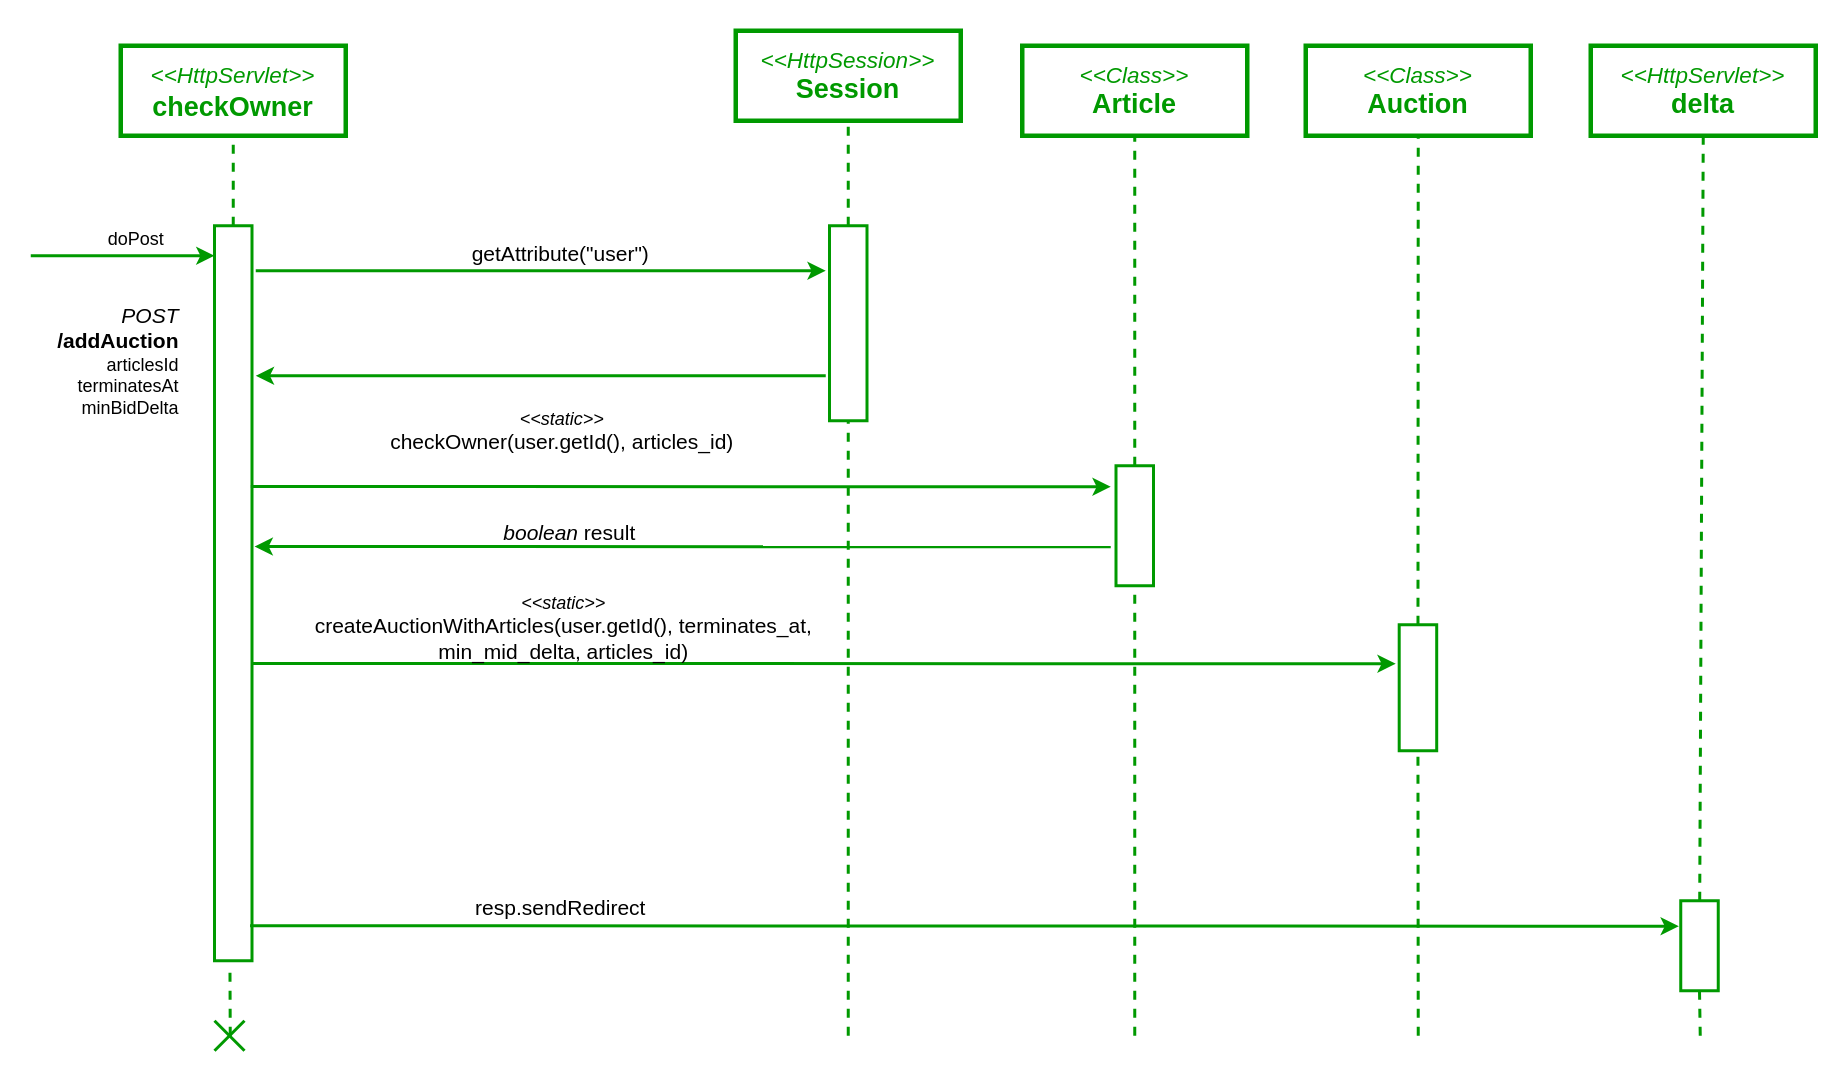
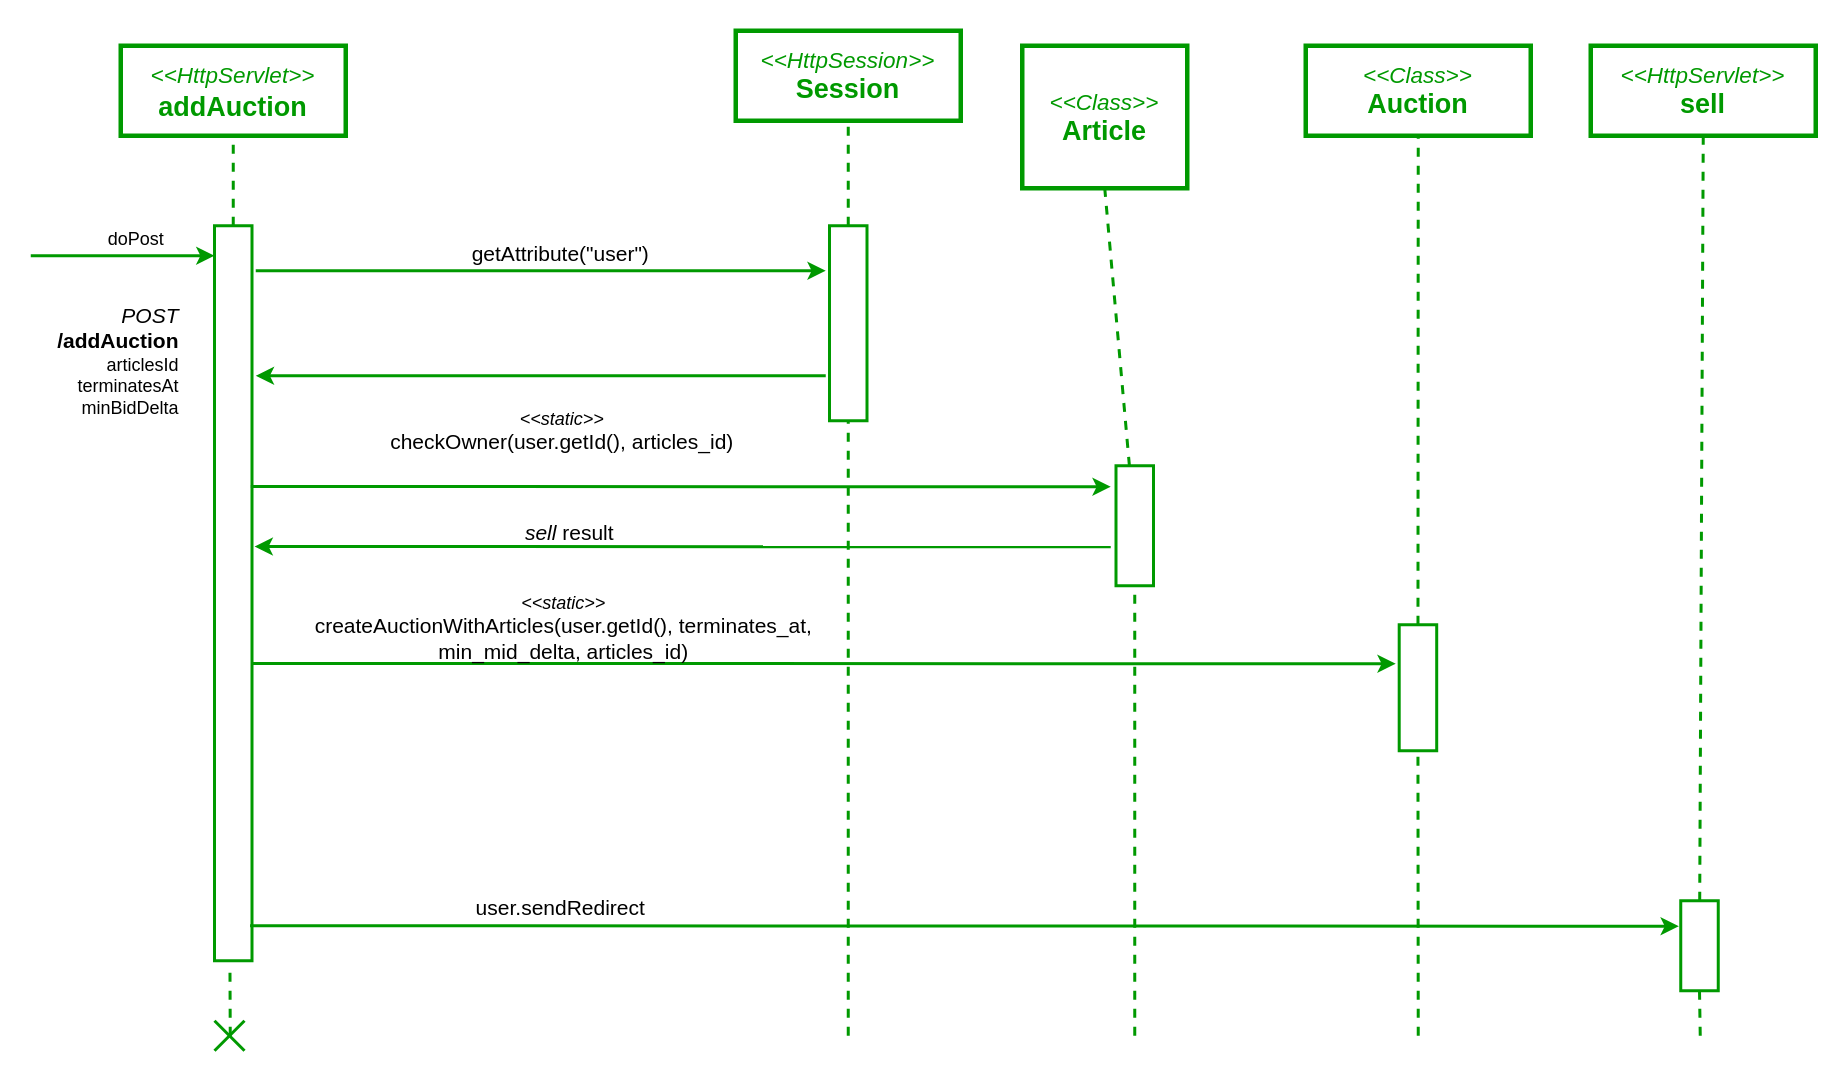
  <mxCell id="0" />
  <mxCell id="1" parent="0" />
- <mxCell id="2" value="&lt;i style=&quot;border-color: var(--border-color); color: rgb(0, 153, 0);&quot;&gt;&lt;font style=&quot;border-color: var(--border-color); font-size: 15px;&quot;&gt;&amp;lt;&amp;lt;HttpServlet&amp;gt;&amp;gt;&lt;/font&gt;&lt;/i&gt;&lt;font color=&quot;#009900&quot; style=&quot;&quot;&gt;&lt;b style=&quot;font-size: 18px;&quot;&gt;&lt;br&gt;checkOwner&lt;/b&gt;&lt;/font&gt;" style="rounded=0;whiteSpace=wrap;html=1;strokeWidth=3;fillColor=default;strokeColor=#009900;" parent="1" vertex="1"><mxGeometry x="80" y="30" width="150" height="60" as="geometry" /></mxCell>
+ <mxCell id="2" value="&lt;i style=&quot;border-color: var(--border-color); color: rgb(0, 153, 0);&quot;&gt;&lt;font style=&quot;border-color: var(--border-color); font-size: 15px;&quot;&gt;&amp;lt;&amp;lt;HttpServlet&amp;gt;&amp;gt;&lt;/font&gt;&lt;/i&gt;&lt;font color=&quot;#009900&quot; style=&quot;&quot;&gt;&lt;b style=&quot;font-size: 18px;&quot;&gt;&lt;br&gt;addAuction&lt;/b&gt;&lt;/font&gt;" style="rounded=0;whiteSpace=wrap;html=1;strokeWidth=3;fillColor=default;strokeColor=#009900;" parent="1" vertex="1"><mxGeometry x="80" y="30" width="150" height="60" as="geometry" /></mxCell>
  <mxCell id="3" value="&lt;font color=&quot;#009900&quot; style=&quot;&quot;&gt;&lt;i style=&quot;&quot;&gt;&lt;font style=&quot;font-size: 15px;&quot;&gt;&amp;lt;&amp;lt;Class&amp;gt;&amp;gt;&lt;/font&gt;&lt;/i&gt;&lt;br&gt;&lt;span style=&quot;font-size: 18px;&quot;&gt;&lt;b&gt;Auction&lt;/b&gt;&lt;/span&gt;&lt;br&gt;&lt;/font&gt;" style="rounded=0;whiteSpace=wrap;html=1;strokeWidth=3;fillColor=default;strokeColor=#009900;" parent="1" vertex="1"><mxGeometry x="870" y="30" width="150" height="60" as="geometry" /></mxCell>
  <mxCell id="4" value="" style="endArrow=none;html=1;rounded=0;entryX=0.5;entryY=1;entryDx=0;entryDy=0;strokeWidth=2;fillColor=#d5e8d4;strokeColor=#009900;dashed=1;" parent="1" source="7" target="2" edge="1"><mxGeometry width="50" height="50" relative="1" as="geometry"><mxPoint x="155" y="480" as="sourcePoint" /><mxPoint x="400" y="250" as="targetPoint" /></mxGeometry></mxCell>
  <mxCell id="5" value="" style="endArrow=none;html=1;rounded=0;entryX=0.5;entryY=1;entryDx=0;entryDy=0;strokeWidth=2;fillColor=#d5e8d4;strokeColor=#009900;dashed=1;" parent="1" source="10" target="3" edge="1"><mxGeometry width="50" height="50" relative="1" as="geometry"><mxPoint x="945" y="480" as="sourcePoint" /><mxPoint x="665" y="160" as="targetPoint" /></mxGeometry></mxCell>
  <mxCell id="6" value="" style="endArrow=none;html=1;rounded=0;entryX=0.412;entryY=1.004;entryDx=0;entryDy=0;strokeWidth=2;fillColor=#d5e8d4;strokeColor=#009900;dashed=1;entryPerimeter=0;" parent="1" target="7" edge="1"><mxGeometry width="50" height="50" relative="1" as="geometry"><mxPoint x="153" y="690" as="sourcePoint" /><mxPoint x="152.5" y="650" as="targetPoint" /></mxGeometry></mxCell>
  <mxCell id="7" value="" style="rounded=0;whiteSpace=wrap;html=1;fillColor=#FFFFFF;strokeWidth=2;strokeColor=#009900;" parent="1" vertex="1"><mxGeometry x="142.5" y="150" width="25" height="490" as="geometry" /></mxCell>
  <mxCell id="8" value="" style="endArrow=none;html=1;rounded=0;strokeWidth=2;strokeColor=#009900;startArrow=classic;startFill=1;entryX=1.008;entryY=0.241;entryDx=0;entryDy=0;entryPerimeter=0;" parent="1" edge="1"><mxGeometry width="50" height="50" relative="1" as="geometry"><mxPoint x="930" y="442" as="sourcePoint" /><mxPoint x="167.5" y="441.84" as="targetPoint" /></mxGeometry></mxCell>
  <mxCell id="9" value="" style="endArrow=none;html=1;rounded=0;entryX=0.5;entryY=1;entryDx=0;entryDy=0;strokeWidth=2;fillColor=#d5e8d4;strokeColor=#009900;dashed=1;" parent="1" target="10" edge="1"><mxGeometry width="50" height="50" relative="1" as="geometry"><mxPoint x="945" y="690" as="sourcePoint" /><mxPoint x="943.75" y="436" as="targetPoint" /></mxGeometry></mxCell>
  <mxCell id="10" value="" style="rounded=0;whiteSpace=wrap;html=1;fillColor=#FFFFFF;strokeWidth=2;strokeColor=#009900;" parent="1" vertex="1"><mxGeometry x="932.3" y="416" width="25" height="84" as="geometry" /></mxCell>
  <mxCell id="11" value="&lt;font style=&quot;&quot;&gt;&lt;i style=&quot;&quot;&gt;&lt;font style=&quot;font-size: 12px;&quot;&gt;&amp;lt;&amp;lt;static&amp;gt;&amp;gt;&lt;/font&gt;&lt;/i&gt;&lt;br&gt;&lt;span style=&quot;font-size: 14px;&quot;&gt;createAuctionWithArticles(user.getId(), terminates_at,&lt;/span&gt;&lt;br&gt;&lt;span style=&quot;font-size: 14px;&quot;&gt;min_mid_delta, articles_id)&lt;/span&gt;&lt;/font&gt;" style="text;html=1;align=center;verticalAlign=middle;resizable=0;points=[];autosize=1;strokeColor=none;fillColor=none;" parent="1" vertex="1"><mxGeometry x="199.8" y="388" width="350" height="60" as="geometry" /></mxCell>
- <mxCell id="12" value="&lt;font color=&quot;#009900&quot; style=&quot;&quot;&gt;&lt;i style=&quot;&quot;&gt;&lt;font style=&quot;font-size: 15px;&quot;&gt;&amp;lt;&amp;lt;HttpServlet&amp;gt;&amp;gt;&lt;/font&gt;&lt;/i&gt;&lt;br&gt;&lt;b style=&quot;font-size: 18px;&quot;&gt;delta&lt;/b&gt;&lt;/font&gt;" style="rounded=0;whiteSpace=wrap;html=1;strokeWidth=3;fillColor=default;strokeColor=#009900;" parent="1" vertex="1"><mxGeometry x="1060" y="30" width="150" height="60" as="geometry" /></mxCell>
+ <mxCell id="12" value="&lt;font color=&quot;#009900&quot; style=&quot;&quot;&gt;&lt;i style=&quot;&quot;&gt;&lt;font style=&quot;font-size: 15px;&quot;&gt;&amp;lt;&amp;lt;HttpServlet&amp;gt;&amp;gt;&lt;/font&gt;&lt;/i&gt;&lt;br&gt;&lt;b style=&quot;font-size: 18px;&quot;&gt;sell&lt;/b&gt;&lt;/font&gt;" style="rounded=0;whiteSpace=wrap;html=1;strokeWidth=3;fillColor=default;strokeColor=#009900;" parent="1" vertex="1"><mxGeometry x="1060" y="30" width="150" height="60" as="geometry" /></mxCell>
  <mxCell id="13" value="" style="endArrow=none;html=1;rounded=0;entryX=0.5;entryY=1;entryDx=0;entryDy=0;strokeWidth=2;fillColor=#d5e8d4;strokeColor=#009900;dashed=1;" parent="1" source="15" target="12" edge="1"><mxGeometry width="50" height="50" relative="1" as="geometry"><mxPoint x="1135" y="480" as="sourcePoint" /><mxPoint x="855" y="160" as="targetPoint" /></mxGeometry></mxCell>
  <mxCell id="14" value="" style="endArrow=none;html=1;rounded=0;entryX=0.5;entryY=1;entryDx=0;entryDy=0;strokeWidth=2;fillColor=#d5e8d4;strokeColor=#009900;dashed=1;" parent="1" target="15" edge="1"><mxGeometry width="50" height="50" relative="1" as="geometry"><mxPoint x="1133" y="690" as="sourcePoint" /><mxPoint x="1132.5" y="470" as="targetPoint" /></mxGeometry></mxCell>
  <mxCell id="15" value="" style="rounded=0;whiteSpace=wrap;html=1;fillColor=#FFFFFF;strokeWidth=2;strokeColor=#009900;" parent="1" vertex="1"><mxGeometry x="1120" y="600" width="25" height="60" as="geometry" /></mxCell>
  <mxCell id="16" value="" style="endArrow=none;html=1;rounded=0;strokeWidth=2;strokeColor=#009900;startArrow=classic;startFill=1;entryX=1.049;entryY=0.611;entryDx=0;entryDy=0;entryPerimeter=0;" parent="1" edge="1"><mxGeometry width="50" height="50" relative="1" as="geometry"><mxPoint x="1118.75" y="617" as="sourcePoint" /><mxPoint x="166.225" y="616.64" as="targetPoint" /></mxGeometry></mxCell>
- <mxCell id="17" value="&lt;font style=&quot;font-size: 14px;&quot;&gt;resp.sendRedirect&lt;/font&gt;" style="text;html=1;align=center;verticalAlign=middle;resizable=0;points=[];autosize=1;strokeColor=none;fillColor=none;" parent="1" vertex="1"><mxGeometry x="302.5" y="590" width="140" height="30" as="geometry" /></mxCell>
+ <mxCell id="17" value="&lt;font style=&quot;font-size: 14px;&quot;&gt;user.sendRedirect&lt;/font&gt;" style="text;html=1;align=center;verticalAlign=middle;resizable=0;points=[];autosize=1;strokeColor=none;fillColor=none;" parent="1" vertex="1"><mxGeometry x="302.5" y="590" width="140" height="30" as="geometry" /></mxCell>
  <mxCell id="18" value="" style="endArrow=none;html=1;rounded=0;exitX=0;exitY=0.25;exitDx=0;exitDy=0;strokeWidth=2;strokeColor=#009900;startArrow=classic;startFill=1;" parent="1" edge="1"><mxGeometry width="50" height="50" relative="1" as="geometry"><mxPoint x="142.5" y="170" as="sourcePoint" /><mxPoint x="20" y="170" as="targetPoint" /></mxGeometry></mxCell>
  <mxCell id="19" value="doPost" style="text;html=1;align=center;verticalAlign=middle;resizable=0;points=[];autosize=1;strokeColor=none;fillColor=none;" parent="1" vertex="1"><mxGeometry x="60" y="144" width="60" height="30" as="geometry" /></mxCell>
  <mxCell id="20" value="&lt;font style=&quot;font-size: 14px;&quot;&gt;&lt;i&gt;POST&lt;/i&gt;&lt;br&gt;&lt;b&gt;/addAuction&lt;/b&gt;&lt;/font&gt;&lt;br&gt;articlesId&lt;br&gt;terminatesAt&lt;br&gt;minBidDelta" style="text;html=1;align=right;verticalAlign=middle;resizable=0;points=[];autosize=1;strokeColor=none;fillColor=none;" parent="1" vertex="1"><mxGeometry x="20" y="195" width="100" height="90" as="geometry" /></mxCell>
  <mxCell id="21" value="&lt;font color=&quot;#009900&quot; style=&quot;&quot;&gt;&lt;span style=&quot;font-size: 15px;&quot;&gt;&lt;i&gt;&amp;lt;&amp;lt;HttpSession&amp;gt;&amp;gt;&lt;/i&gt;&lt;/span&gt;&lt;br&gt;&lt;span style=&quot;font-size: 18px;&quot;&gt;&lt;b&gt;Session&lt;/b&gt;&lt;/span&gt;&lt;br&gt;&lt;/font&gt;" style="rounded=0;whiteSpace=wrap;html=1;strokeWidth=3;fillColor=default;strokeColor=#009900;" parent="1" vertex="1"><mxGeometry x="490" y="20" width="150" height="60" as="geometry" /></mxCell>
  <mxCell id="22" value="" style="endArrow=none;html=1;rounded=0;entryX=0.5;entryY=1;entryDx=0;entryDy=0;strokeWidth=2;fillColor=#d5e8d4;strokeColor=#009900;dashed=1;" parent="1" source="24" target="21" edge="1"><mxGeometry width="50" height="50" relative="1" as="geometry"><mxPoint x="565" y="480" as="sourcePoint" /><mxPoint x="285" y="160" as="targetPoint" /></mxGeometry></mxCell>
  <mxCell id="23" value="" style="endArrow=none;html=1;rounded=0;entryX=0.5;entryY=1;entryDx=0;entryDy=0;strokeWidth=2;fillColor=#d5e8d4;strokeColor=#009900;dashed=1;" parent="1" target="24" edge="1"><mxGeometry width="50" height="50" relative="1" as="geometry"><mxPoint x="565" y="690" as="sourcePoint" /><mxPoint x="565" y="300" as="targetPoint" /></mxGeometry></mxCell>
  <mxCell id="24" value="" style="rounded=0;whiteSpace=wrap;html=1;fillColor=#FFFFFF;strokeWidth=2;strokeColor=#009900;" parent="1" vertex="1"><mxGeometry x="552.5" y="150" width="25" height="130" as="geometry" /></mxCell>
  <mxCell id="25" value="" style="endArrow=none;html=1;rounded=0;strokeWidth=2;strokeColor=#009900;startArrow=classic;startFill=1;" parent="1" edge="1"><mxGeometry width="50" height="50" relative="1" as="geometry"><mxPoint x="550" y="180" as="sourcePoint" /><mxPoint x="170" y="180" as="targetPoint" /></mxGeometry></mxCell>
  <mxCell id="26" value="&lt;font style=&quot;font-size: 14px;&quot;&gt;getAttribute(&quot;user&quot;)&lt;/font&gt;" style="text;html=1;align=center;verticalAlign=middle;resizable=0;points=[];autosize=1;strokeColor=none;fillColor=none;" parent="1" vertex="1"><mxGeometry x="303" y="154" width="140" height="30" as="geometry" /></mxCell>
  <mxCell id="27" value="" style="endArrow=none;html=1;rounded=0;strokeWidth=2;strokeColor=#009900;startArrow=classic;startFill=1;" parent="1" edge="1"><mxGeometry width="50" height="50" relative="1" as="geometry"><mxPoint x="170" y="250" as="sourcePoint" /><mxPoint x="550" y="250" as="targetPoint" /></mxGeometry></mxCell>
  <mxCell id="28" value="" style="group" parent="1" vertex="1" connectable="0"><mxGeometry x="142.5" y="680" width="20" height="20" as="geometry" /></mxCell>
  <mxCell id="29" value="" style="endArrow=none;html=1;rounded=0;strokeWidth=2;fillColor=#d5e8d4;strokeColor=#009900;" parent="28" edge="1"><mxGeometry width="50" height="50" relative="1" as="geometry"><mxPoint y="20" as="sourcePoint" /><mxPoint x="20" as="targetPoint" /></mxGeometry></mxCell>
  <mxCell id="30" value="" style="endArrow=none;html=1;rounded=0;strokeWidth=2;fillColor=#d5e8d4;strokeColor=#009900;" parent="28" edge="1"><mxGeometry width="50" height="50" relative="1" as="geometry"><mxPoint x="20" y="20" as="sourcePoint" /><mxPoint as="targetPoint" /></mxGeometry></mxCell>
- <mxCell id="31" value="&lt;font color=&quot;#009900&quot; style=&quot;&quot;&gt;&lt;i style=&quot;&quot;&gt;&lt;font style=&quot;font-size: 15px;&quot;&gt;&amp;lt;&amp;lt;Class&amp;gt;&amp;gt;&lt;/font&gt;&lt;/i&gt;&lt;br&gt;&lt;span style=&quot;font-size: 18px;&quot;&gt;&lt;b&gt;Article&lt;/b&gt;&lt;/span&gt;&lt;br&gt;&lt;/font&gt;" style="rounded=0;whiteSpace=wrap;html=1;strokeWidth=3;fillColor=default;strokeColor=#009900;" parent="1" vertex="1"><mxGeometry x="681" y="30" width="150" height="60" as="geometry" /></mxCell>
+ <mxCell id="31" value="&lt;font color=&quot;#009900&quot; style=&quot;&quot;&gt;&lt;i style=&quot;&quot;&gt;&lt;font style=&quot;font-size: 15px;&quot;&gt;&amp;lt;&amp;lt;Class&amp;gt;&amp;gt;&lt;/font&gt;&lt;/i&gt;&lt;br&gt;&lt;span style=&quot;font-size: 18px;&quot;&gt;&lt;b&gt;Article&lt;/b&gt;&lt;/span&gt;&lt;br&gt;&lt;/font&gt;" style="rounded=0;whiteSpace=wrap;html=1;strokeWidth=3;fillColor=default;strokeColor=#009900;" parent="1" vertex="1"><mxGeometry x="681" y="30" width="110" height="95" as="geometry" /></mxCell>
  <mxCell id="32" value="" style="endArrow=none;html=1;rounded=0;entryX=0.5;entryY=1;entryDx=0;entryDy=0;strokeWidth=2;fillColor=#d5e8d4;strokeColor=#009900;dashed=1;" parent="1" source="34" target="31" edge="1"><mxGeometry width="50" height="50" relative="1" as="geometry"><mxPoint x="756" y="480" as="sourcePoint" /><mxPoint x="476" y="160" as="targetPoint" /></mxGeometry></mxCell>
  <mxCell id="33" value="" style="endArrow=none;html=1;rounded=0;entryX=0.5;entryY=1;entryDx=0;entryDy=0;strokeWidth=2;fillColor=#d5e8d4;strokeColor=#009900;dashed=1;" parent="1" target="34" edge="1"><mxGeometry width="50" height="50" relative="1" as="geometry"><mxPoint x="756" y="690" as="sourcePoint" /><mxPoint x="754.75" y="436" as="targetPoint" /></mxGeometry></mxCell>
  <mxCell id="34" value="" style="rounded=0;whiteSpace=wrap;html=1;fillColor=#FFFFFF;strokeWidth=2;strokeColor=#009900;" parent="1" vertex="1"><mxGeometry x="743.5" y="310" width="25" height="80" as="geometry" /></mxCell>
  <mxCell id="35" value="" style="endArrow=none;html=1;rounded=0;strokeWidth=2;strokeColor=#009900;startArrow=classic;startFill=1;entryX=1.008;entryY=0.241;entryDx=0;entryDy=0;entryPerimeter=0;" parent="1" edge="1"><mxGeometry width="50" height="50" relative="1" as="geometry"><mxPoint x="740" y="324" as="sourcePoint" /><mxPoint x="166.7" y="323.84" as="targetPoint" /></mxGeometry></mxCell>
  <mxCell id="36" value="&lt;font style=&quot;&quot;&gt;&lt;i style=&quot;&quot;&gt;&lt;font style=&quot;font-size: 12px;&quot;&gt;&amp;lt;&amp;lt;static&amp;gt;&amp;gt;&lt;/font&gt;&lt;/i&gt;&lt;br&gt;&lt;span style=&quot;font-size: 14px;&quot;&gt;checkOwner(user.getId(), articles_id)&lt;/span&gt;&lt;/font&gt;" style="text;html=1;align=center;verticalAlign=middle;resizable=0;points=[];autosize=1;strokeColor=none;fillColor=none;" parent="1" vertex="1"><mxGeometry x="249" y="267" width="250" height="40" as="geometry" /></mxCell>
  <mxCell id="37" value="" style="endArrow=none;html=1;rounded=0;strokeWidth=2;strokeColor=#009900;startArrow=classic;startFill=1;" parent="1" edge="1"><mxGeometry width="50" height="50" relative="1" as="geometry"><mxPoint x="169.2" y="363.84" as="sourcePoint" /><mxPoint x="740" y="364" as="targetPoint" /></mxGeometry></mxCell>
- <mxCell id="38" value="&lt;font style=&quot;font-size: 14px;&quot;&gt;&lt;i&gt;boolean&lt;/i&gt; result&lt;/font&gt;" style="text;html=1;align=center;verticalAlign=middle;resizable=0;points=[];autosize=1;strokeColor=none;fillColor=none;" parent="1" vertex="1"><mxGeometry x="323.5" y="340" width="110" height="30" as="geometry" /></mxCell>
+ <mxCell id="38" value="&lt;font style=&quot;font-size: 14px;&quot;&gt;&lt;i&gt;sell&lt;/i&gt; result&lt;/font&gt;" style="text;html=1;align=center;verticalAlign=middle;resizable=0;points=[];autosize=1;strokeColor=none;fillColor=none;" parent="1" vertex="1"><mxGeometry x="323.5" y="340" width="110" height="30" as="geometry" /></mxCell>
